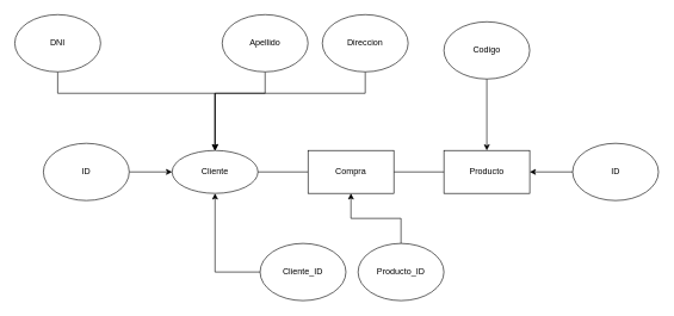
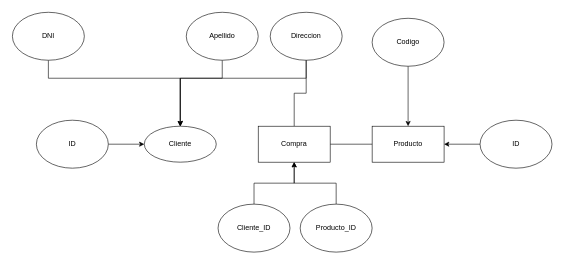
  <mxCell id="0" />
  <mxCell id="1" parent="0" />
  <mxCell id="2" value="Cliente" style="ellipse;whiteSpace=wrap;html=1;" parent="1" vertex="1"><mxGeometry x="240" y="210" width="120" height="60" as="geometry" /></mxCell>
  <mxCell id="3" value="Producto" style="rounded=0;whiteSpace=wrap;html=1;" parent="1" vertex="1"><mxGeometry x="620" y="210" width="120" height="60" as="geometry" /></mxCell>
  <mxCell id="4" style="edgeStyle=orthogonalEdgeStyle;rounded=0;orthogonalLoop=1;jettySize=auto;html=1;entryX=0.5;entryY=0;entryDx=0;entryDy=0;" parent="1" source="5" target="2" edge="1"><mxGeometry relative="1" as="geometry"><Array as="points"><mxPoint x="80" y="130" /><mxPoint x="300" y="130" /></Array></mxGeometry></mxCell>
  <mxCell id="5" value="DNI" style="ellipse;whiteSpace=wrap;html=1;" parent="1" vertex="1"><mxGeometry x="20" y="20" width="120" height="80" as="geometry" /></mxCell>
  <mxCell id="6" style="edgeStyle=orthogonalEdgeStyle;rounded=0;orthogonalLoop=1;jettySize=auto;html=1;entryX=0.5;entryY=0;entryDx=0;entryDy=0;" parent="1" source="7" target="2" edge="1"><mxGeometry relative="1" as="geometry"><Array as="points"><mxPoint x="370" y="130" /><mxPoint x="300" y="130" /></Array></mxGeometry></mxCell>
  <mxCell id="7" value="Apellido" style="ellipse;whiteSpace=wrap;html=1;" parent="1" vertex="1"><mxGeometry x="310" y="20" width="120" height="80" as="geometry" /></mxCell>
  <mxCell id="8" style="edgeStyle=orthogonalEdgeStyle;rounded=0;orthogonalLoop=1;jettySize=auto;html=1;entryX=0.5;entryY=0;entryDx=0;entryDy=0;exitX=0.5;exitY=1;exitDx=0;exitDy=0;" parent="1" source="9" target="2" edge="1"><mxGeometry relative="1" as="geometry"><Array as="points"><mxPoint x="510" y="130" /><mxPoint x="300" y="130" /></Array></mxGeometry></mxCell>
  <mxCell id="9" value="Direccion" style="ellipse;whiteSpace=wrap;html=1;" parent="1" vertex="1"><mxGeometry x="450" y="20" width="120" height="80" as="geometry" /></mxCell>
  <mxCell id="10" style="edgeStyle=orthogonalEdgeStyle;rounded=0;orthogonalLoop=1;jettySize=auto;html=1;" parent="1" source="11" target="2" edge="1"><mxGeometry relative="1" as="geometry" /></mxCell>
  <mxCell id="11" value="ID" style="ellipse;whiteSpace=wrap;html=1;" parent="1" vertex="1"><mxGeometry x="60" y="200" width="120" height="80" as="geometry" /></mxCell>
  <mxCell id="12" style="edgeStyle=orthogonalEdgeStyle;rounded=0;orthogonalLoop=1;jettySize=auto;html=1;entryX=1;entryY=0.5;entryDx=0;entryDy=0;" parent="1" source="13" target="3" edge="1"><mxGeometry relative="1" as="geometry" /></mxCell>
  <mxCell id="13" value="ID" style="ellipse;whiteSpace=wrap;html=1;" parent="1" vertex="1"><mxGeometry x="800" y="200" width="120" height="80" as="geometry" /></mxCell>
  <mxCell id="14" style="edgeStyle=orthogonalEdgeStyle;rounded=0;orthogonalLoop=1;jettySize=auto;html=1;endArrow=none;endFill=0;" parent="1" source="16" target="3" edge="1"><mxGeometry relative="1" as="geometry" /></mxCell>
- <mxCell id="15" style="edgeStyle=orthogonalEdgeStyle;rounded=0;orthogonalLoop=1;jettySize=auto;html=1;endArrow=none;endFill=0;" parent="1" source="16" target="2" edge="1"><mxGeometry relative="1" as="geometry" /></mxCell>
+ <mxCell id="15" style="edgeStyle=orthogonalEdgeStyle;rounded=0;orthogonalLoop=1;jettySize=auto;html=1;endArrow=none;endFill=0;" parent="1" source="16" target="9" edge="1"><mxGeometry relative="1" as="geometry" /></mxCell>
  <mxCell id="16" value="&lt;div&gt;Compra&lt;/div&gt;" style="rounded=0;whiteSpace=wrap;html=1;" parent="1" vertex="1"><mxGeometry x="430" y="210" width="120" height="60" as="geometry" /></mxCell>
- <mxCell id="17" style="edgeStyle=orthogonalEdgeStyle;rounded=0;orthogonalLoop=1;jettySize=auto;html=1;" parent="1" source="18" target="2" edge="1"><mxGeometry relative="1" as="geometry" /></mxCell>
+ <mxCell id="17" style="edgeStyle=orthogonalEdgeStyle;rounded=0;orthogonalLoop=1;jettySize=auto;html=1;entryX=0.5;entryY=1;entryDx=0;entryDy=0;" parent="1" source="18" target="16" edge="1"><mxGeometry relative="1" as="geometry" /></mxCell>
  <mxCell id="18" value="Cliente_ID" style="ellipse;whiteSpace=wrap;html=1;" parent="1" vertex="1"><mxGeometry x="363" y="340" width="120" height="80" as="geometry" /></mxCell>
  <mxCell id="19" style="edgeStyle=orthogonalEdgeStyle;rounded=0;orthogonalLoop=1;jettySize=auto;html=1;" parent="1" source="20" target="16" edge="1"><mxGeometry relative="1" as="geometry" /></mxCell>
  <mxCell id="20" value="&lt;div&gt;Producto_ID&lt;/div&gt;" style="ellipse;whiteSpace=wrap;html=1;" parent="1" vertex="1"><mxGeometry x="500" y="340" width="120" height="80" as="geometry" /></mxCell>
  <mxCell id="21" style="edgeStyle=orthogonalEdgeStyle;rounded=0;orthogonalLoop=1;jettySize=auto;html=1;" parent="1" source="22" target="3" edge="1"><mxGeometry relative="1" as="geometry" /></mxCell>
  <mxCell id="22" value="Codigo" style="ellipse;whiteSpace=wrap;html=1;" parent="1" vertex="1"><mxGeometry x="620" y="30" width="120" height="80" as="geometry" /></mxCell>
